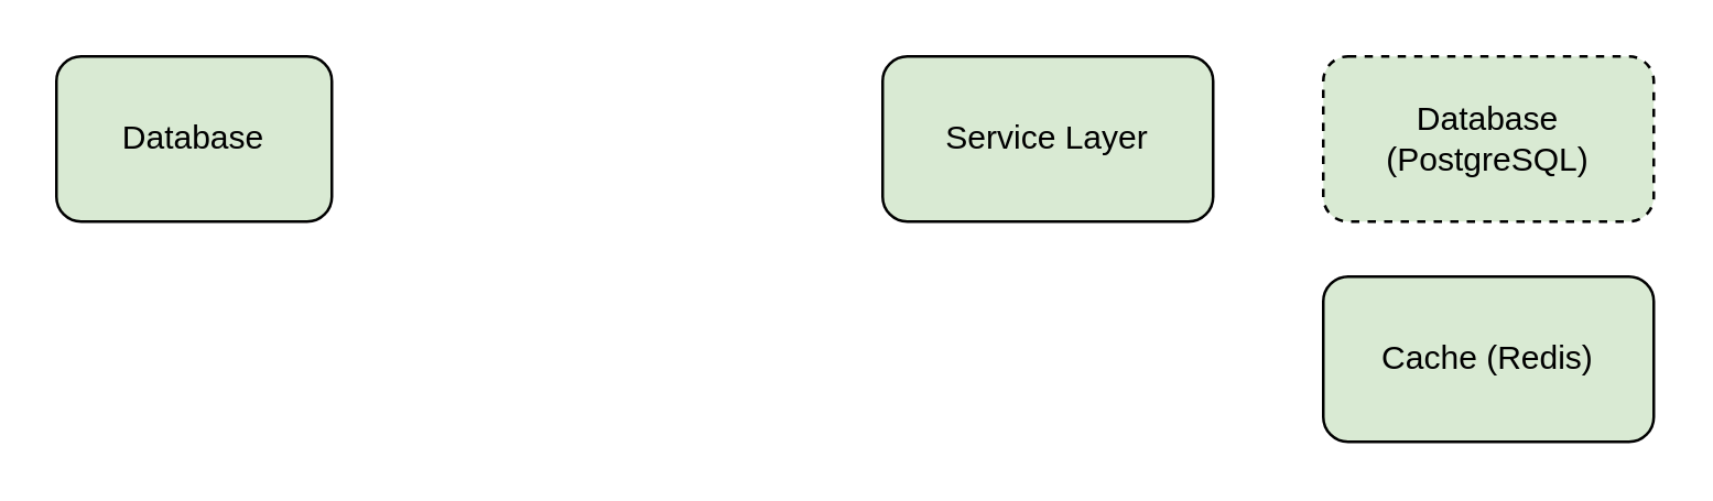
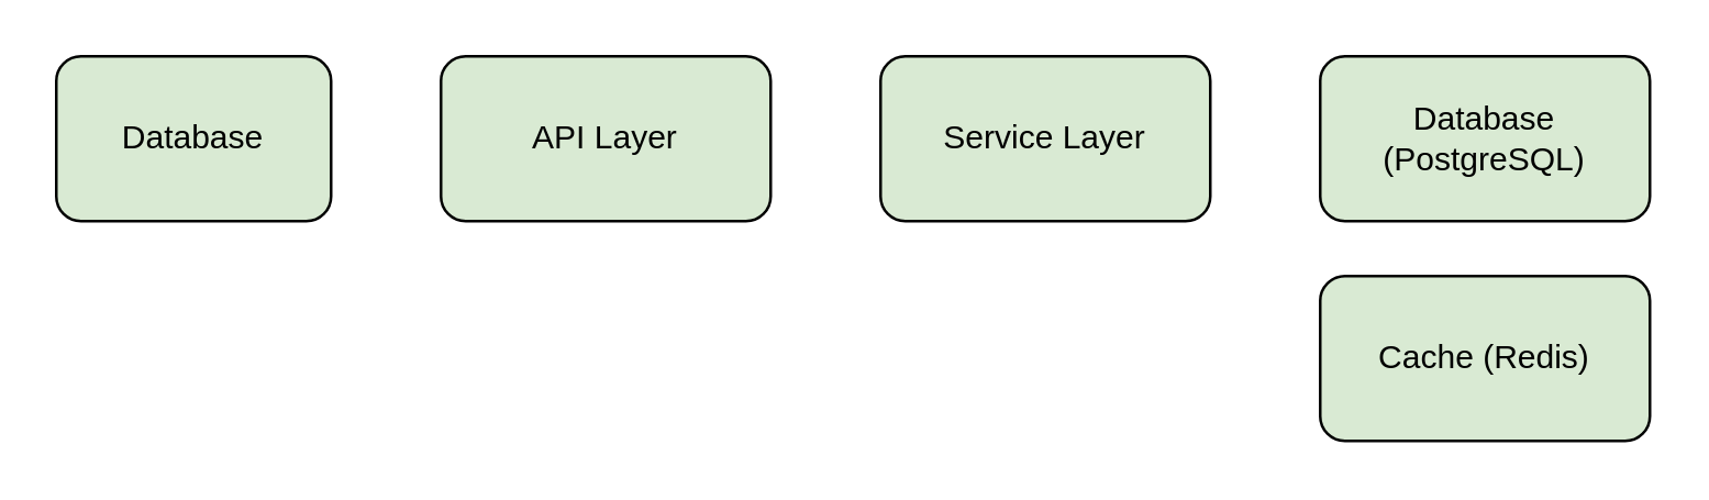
  <mxCell id="0" />
  <mxCell id="1" parent="0" />
  <mxCell id="2" value="Database" style="rounded=1;whiteSpace=wrap;html=1;strokeWidth=1;fillColor=#D9EAD3;gradientColor=none;strokeColor=#000000;shadow=0;labelBackgroundColor=none;" parent="1" vertex="1"><mxGeometry x="20" y="20" width="100" height="60" as="geometry" /></mxCell>
+ <mxCell id="3" value="API Layer" style="rounded=1;whiteSpace=wrap;html=1;strokeWidth=1;fillColor=#D9EAD3;gradientColor=none;strokeColor=#000000;shadow=0;labelBackgroundColor=none;" parent="1" vertex="1"><mxGeometry x="160" y="20" width="120" height="60" as="geometry" /></mxCell>
  <mxCell id="4" value="Service Layer" style="rounded=1;whiteSpace=wrap;html=1;strokeWidth=1;fillColor=#D9EAD3;gradientColor=none;strokeColor=#000000;shadow=0;labelBackgroundColor=none;" parent="1" vertex="1"><mxGeometry x="320" y="20" width="120" height="60" as="geometry" /></mxCell>
- <mxCell id="5" value="Database (PostgreSQL)" style="rounded=1;whiteSpace=wrap;html=1;strokeWidth=1;fillColor=#D9EAD3;gradientColor=none;strokeColor=#000000;shadow=0;labelBackgroundColor=none;dashed=1;" parent="1" vertex="1"><mxGeometry x="480" y="20" width="120" height="60" as="geometry" /></mxCell>
+ <mxCell id="5" value="Database (PostgreSQL)" style="rounded=1;whiteSpace=wrap;html=1;strokeWidth=1;fillColor=#D9EAD3;gradientColor=none;strokeColor=#000000;shadow=0;labelBackgroundColor=none;" parent="1" vertex="1"><mxGeometry x="480" y="20" width="120" height="60" as="geometry" /></mxCell>
  <mxCell id="6" value="Cache (Redis)" style="rounded=1;whiteSpace=wrap;html=1;strokeWidth=1;fillColor=#D9EAD3;gradientColor=none;strokeColor=#000000;shadow=0;labelBackgroundColor=none;" parent="1" vertex="1"><mxGeometry x="480" y="100" width="120" height="60" as="geometry" /></mxCell>
